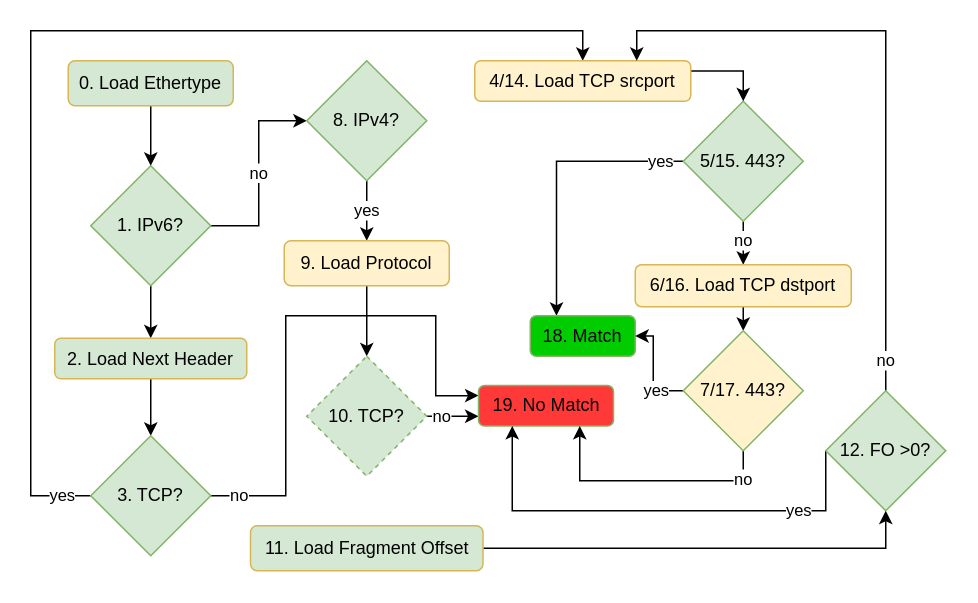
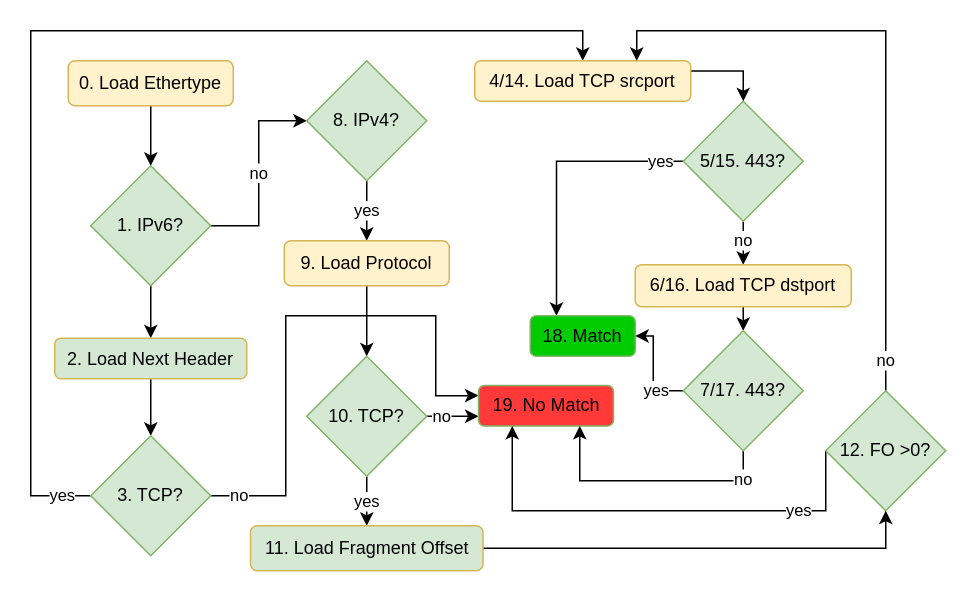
  <mxCell id="0" />
  <mxCell id="1" parent="0" />
  <mxCell id="2" value="no" style="edgeStyle=orthogonalEdgeStyle;rounded=0;orthogonalLoop=1;jettySize=auto;html=1;exitX=1;exitY=0.5;exitDx=0;exitDy=0;entryX=0;entryY=0.5;entryDx=0;entryDy=0;" edge="1" parent="1" source="4" target="8"><mxGeometry relative="1" as="geometry" /></mxCell>
  <mxCell id="3" style="edgeStyle=orthogonalEdgeStyle;rounded=0;orthogonalLoop=1;jettySize=auto;html=1;exitX=0.5;exitY=1;exitDx=0;exitDy=0;entryX=0.5;entryY=0;entryDx=0;entryDy=0;" edge="1" parent="1" source="4" target="12"><mxGeometry relative="1" as="geometry" /></mxCell>
  <mxCell id="4" value="1. IPv6?" style="rhombus;whiteSpace=wrap;html=1;fillColor=#d5e8d4;strokeColor=#82b366;" vertex="1" parent="1"><mxGeometry x="60" y="110" width="80" height="80" as="geometry" /></mxCell>
  <mxCell id="5" style="edgeStyle=orthogonalEdgeStyle;rounded=0;orthogonalLoop=1;jettySize=auto;html=1;exitX=0.5;exitY=1;exitDx=0;exitDy=0;" edge="1" parent="1" source="6" target="4"><mxGeometry relative="1" as="geometry" /></mxCell>
- <mxCell id="6" value="0. Load Ethertype" style="rounded=1;whiteSpace=wrap;html=1;fillColor=#d5e8d4;strokeColor=#d6b656;" vertex="1" parent="1"><mxGeometry x="45" y="40" width="110" height="30" as="geometry" /></mxCell>
+ <mxCell id="6" value="0. Load Ethertype" style="rounded=1;whiteSpace=wrap;html=1;fillColor=#fff2cc;strokeColor=#d6b656;" vertex="1" parent="1"><mxGeometry x="45" y="40" width="110" height="30" as="geometry" /></mxCell>
  <mxCell id="7" value="yes" style="edgeStyle=orthogonalEdgeStyle;rounded=0;orthogonalLoop=1;jettySize=auto;html=1;exitX=0.5;exitY=1;exitDx=0;exitDy=0;entryX=0.5;entryY=0;entryDx=0;entryDy=0;" edge="1" parent="1" source="8" target="10"><mxGeometry relative="1" as="geometry" /></mxCell>
  <mxCell id="8" value="8. IPv4?" style="rhombus;whiteSpace=wrap;html=1;fillColor=#d5e8d4;strokeColor=#82b366;" vertex="1" parent="1"><mxGeometry x="204" y="40" width="80" height="80" as="geometry" /></mxCell>
  <mxCell id="9" style="edgeStyle=orthogonalEdgeStyle;rounded=0;orthogonalLoop=1;jettySize=auto;html=1;exitX=0.5;exitY=1;exitDx=0;exitDy=0;entryX=0.5;entryY=0;entryDx=0;entryDy=0;" edge="1" parent="1" source="10" target="18"><mxGeometry relative="1" as="geometry" /></mxCell>
  <mxCell id="10" value="9. Load Protocol" style="rounded=1;whiteSpace=wrap;html=1;fillColor=#fff2cc;strokeColor=#d6b656;" vertex="1" parent="1"><mxGeometry x="189" y="160" width="110" height="30" as="geometry" /></mxCell>
  <mxCell id="11" style="edgeStyle=orthogonalEdgeStyle;rounded=0;orthogonalLoop=1;jettySize=auto;html=1;exitX=0.5;exitY=1;exitDx=0;exitDy=0;entryX=0.5;entryY=0;entryDx=0;entryDy=0;" edge="1" parent="1" source="12" target="15"><mxGeometry relative="1" as="geometry" /></mxCell>
  <mxCell id="12" value="2. Load Next Header" style="rounded=1;whiteSpace=wrap;html=1;fillColor=#d5e8d4;strokeColor=#d6b656;" vertex="1" parent="1"><mxGeometry x="36" y="225" width="128" height="27" as="geometry" /></mxCell>
  <mxCell id="13" value="yes" style="edgeStyle=orthogonalEdgeStyle;rounded=0;orthogonalLoop=1;jettySize=auto;html=1;exitX=0;exitY=0.5;exitDx=0;exitDy=0;entryX=0.5;entryY=0;entryDx=0;entryDy=0;" edge="1" parent="1" source="15" target="23"><mxGeometry x="-0.949" relative="1" as="geometry"><Array as="points"><mxPoint x="20" y="330" /><mxPoint x="20" y="20" /><mxPoint x="388" y="20" /></Array><mxPoint as="offset" /></mxGeometry></mxCell>
  <mxCell id="14" value="no" style="edgeStyle=orthogonalEdgeStyle;rounded=0;orthogonalLoop=1;jettySize=auto;html=1;exitX=1;exitY=0.5;exitDx=0;exitDy=0;entryX=0;entryY=0.25;entryDx=0;entryDy=0;" edge="1" parent="1" source="15" target="27"><mxGeometry x="-0.891" relative="1" as="geometry"><Array as="points"><mxPoint x="190" y="330" /><mxPoint x="190" y="210" /><mxPoint x="290" y="210" /><mxPoint x="290" y="263" /></Array><mxPoint as="offset" /></mxGeometry></mxCell>
  <mxCell id="15" value="3. TCP?" style="rhombus;whiteSpace=wrap;html=1;fillColor=#d5e8d4;strokeColor=#82b366;" vertex="1" parent="1"><mxGeometry x="60" y="290" width="80" height="80" as="geometry" /></mxCell>
+ <mxCell id="16" value="yes" style="edgeStyle=orthogonalEdgeStyle;rounded=0;orthogonalLoop=1;jettySize=auto;html=1;exitX=0.5;exitY=1;exitDx=0;exitDy=0;entryX=0.5;entryY=0;entryDx=0;entryDy=0;" edge="1" parent="1" source="18" target="32"><mxGeometry relative="1" as="geometry" /></mxCell>
  <mxCell id="17" value="no" style="edgeStyle=orthogonalEdgeStyle;rounded=0;orthogonalLoop=1;jettySize=auto;html=1;exitX=1;exitY=0.5;exitDx=0;exitDy=0;entryX=0;entryY=0.75;entryDx=0;entryDy=0;" edge="1" parent="1" source="18" target="27"><mxGeometry x="-0.429" relative="1" as="geometry"><mxPoint x="319" y="277" as="targetPoint" /><mxPoint as="offset" /></mxGeometry></mxCell>
- <mxCell id="18" value="10. TCP?" style="rhombus;whiteSpace=wrap;html=1;fillColor=#d5e8d4;strokeColor=#82b366;dashed=1;" vertex="1" parent="1"><mxGeometry x="204" y="237" width="80" height="80" as="geometry" /></mxCell>
+ <mxCell id="18" value="10. TCP?" style="rhombus;whiteSpace=wrap;html=1;fillColor=#d5e8d4;strokeColor=#82b366;" vertex="1" parent="1"><mxGeometry x="204" y="237" width="80" height="80" as="geometry" /></mxCell>
  <mxCell id="19" value="yes" style="edgeStyle=orthogonalEdgeStyle;rounded=0;orthogonalLoop=1;jettySize=auto;html=1;exitX=0;exitY=0.5;exitDx=0;exitDy=0;entryX=0.25;entryY=0;entryDx=0;entryDy=0;" edge="1" parent="1" source="21" target="26"><mxGeometry x="-0.845" relative="1" as="geometry"><mxPoint as="offset" /></mxGeometry></mxCell>
  <mxCell id="20" value="no" style="edgeStyle=orthogonalEdgeStyle;rounded=0;orthogonalLoop=1;jettySize=auto;html=1;exitX=0.5;exitY=1;exitDx=0;exitDy=0;entryX=0.5;entryY=0;entryDx=0;entryDy=0;" edge="1" parent="1" source="21" target="25"><mxGeometry x="-0.103" relative="1" as="geometry"><mxPoint as="offset" /></mxGeometry></mxCell>
  <mxCell id="21" value="5/15. 443?" style="rhombus;whiteSpace=wrap;html=1;fillColor=#d5e8d4;strokeColor=#82b366;" vertex="1" parent="1"><mxGeometry x="455" y="67" width="80" height="80" as="geometry" /></mxCell>
  <mxCell id="22" style="edgeStyle=orthogonalEdgeStyle;rounded=0;orthogonalLoop=1;jettySize=auto;html=1;exitX=1;exitY=0.25;exitDx=0;exitDy=0;entryX=0.5;entryY=0;entryDx=0;entryDy=0;" edge="1" parent="1" source="23" target="21"><mxGeometry relative="1" as="geometry"><Array as="points"><mxPoint x="495" y="47" /></Array></mxGeometry></mxCell>
  <mxCell id="23" value="4/14. Load TCP srcport" style="rounded=1;whiteSpace=wrap;html=1;fillColor=#fff2cc;strokeColor=#d6b656;" vertex="1" parent="1"><mxGeometry x="316" y="40" width="144" height="27" as="geometry" /></mxCell>
  <mxCell id="24" style="edgeStyle=orthogonalEdgeStyle;rounded=0;orthogonalLoop=1;jettySize=auto;html=1;exitX=0.5;exitY=1;exitDx=0;exitDy=0;entryX=0.5;entryY=0;entryDx=0;entryDy=0;" edge="1" parent="1" source="25" target="35"><mxGeometry relative="1" as="geometry" /></mxCell>
  <mxCell id="25" value="6/16. Load TCP dstport" style="rounded=1;whiteSpace=wrap;html=1;fillColor=#fff2cc;strokeColor=#d6b656;" vertex="1" parent="1"><mxGeometry x="423" y="176" width="144" height="28" as="geometry" /></mxCell>
  <mxCell id="26" value="18. Match" style="rounded=1;whiteSpace=wrap;html=1;fillColor=#00CC00;strokeColor=#82b366;" vertex="1" parent="1"><mxGeometry x="353" y="210" width="70" height="27" as="geometry" /></mxCell>
  <mxCell id="27" value="19. No Match" style="rounded=1;whiteSpace=wrap;html=1;fillColor=#FF3838;strokeColor=#82b366;" vertex="1" parent="1"><mxGeometry x="318.5" y="256.5" width="90" height="27" as="geometry" /></mxCell>
  <mxCell id="28" value="yes" style="edgeStyle=orthogonalEdgeStyle;rounded=0;orthogonalLoop=1;jettySize=auto;html=1;exitX=0;exitY=0.5;exitDx=0;exitDy=0;entryX=0.25;entryY=1;entryDx=0;entryDy=0;" edge="1" parent="1" source="30" target="27"><mxGeometry x="-0.62" relative="1" as="geometry"><Array as="points"><mxPoint x="550" y="340" /><mxPoint x="341" y="340" /></Array><mxPoint as="offset" /></mxGeometry></mxCell>
  <mxCell id="29" value="no" style="edgeStyle=orthogonalEdgeStyle;rounded=0;orthogonalLoop=1;jettySize=auto;html=1;exitX=0.5;exitY=0;exitDx=0;exitDy=0;entryX=0.75;entryY=0;entryDx=0;entryDy=0;" edge="1" parent="1" source="30" target="23"><mxGeometry x="-0.906" relative="1" as="geometry"><Array as="points"><mxPoint x="590" y="20" /><mxPoint x="424" y="20" /></Array><mxPoint as="offset" /></mxGeometry></mxCell>
  <mxCell id="30" value="12. FO&amp;nbsp;&amp;gt;0?" style="rhombus;whiteSpace=wrap;html=1;fillColor=#d5e8d4;strokeColor=#82b366;" vertex="1" parent="1"><mxGeometry x="550" y="260" width="80" height="80" as="geometry" /></mxCell>
  <mxCell id="31" style="edgeStyle=orthogonalEdgeStyle;rounded=0;orthogonalLoop=1;jettySize=auto;html=1;exitX=1;exitY=0.5;exitDx=0;exitDy=0;entryX=0.5;entryY=1;entryDx=0;entryDy=0;" edge="1" parent="1" source="32" target="30"><mxGeometry relative="1" as="geometry" /></mxCell>
  <mxCell id="32" value="11. Load Fragment Offset" style="rounded=1;whiteSpace=wrap;html=1;fillColor=#d5e8d4;strokeColor=#d6b656;" vertex="1" parent="1"><mxGeometry x="166.5" y="350" width="155" height="30" as="geometry" /></mxCell>
  <mxCell id="33" value="yes" style="edgeStyle=orthogonalEdgeStyle;rounded=0;orthogonalLoop=1;jettySize=auto;html=1;exitX=0;exitY=0.5;exitDx=0;exitDy=0;entryX=1;entryY=0.5;entryDx=0;entryDy=0;" edge="1" parent="1" source="35" target="26"><mxGeometry x="-0.483" relative="1" as="geometry"><mxPoint as="offset" /></mxGeometry></mxCell>
  <mxCell id="34" value="no" style="edgeStyle=orthogonalEdgeStyle;rounded=0;orthogonalLoop=1;jettySize=auto;html=1;exitX=0.5;exitY=1;exitDx=0;exitDy=0;entryX=0.75;entryY=1;entryDx=0;entryDy=0;" edge="1" parent="1" source="35" target="27"><mxGeometry x="-0.771" relative="1" as="geometry"><Array as="points"><mxPoint x="495" y="320" /><mxPoint x="386" y="320" /></Array><mxPoint as="offset" /></mxGeometry></mxCell>
- <mxCell id="35" value="7/17. 443?" style="rhombus;whiteSpace=wrap;html=1;fillColor=#fff2cc;strokeColor=#82b366;" vertex="1" parent="1"><mxGeometry x="455" y="220" width="80" height="80" as="geometry" /></mxCell>
+ <mxCell id="35" value="7/17. 443?" style="rhombus;whiteSpace=wrap;html=1;fillColor=#d5e8d4;strokeColor=#82b366;" vertex="1" parent="1"><mxGeometry x="455" y="220" width="80" height="80" as="geometry" /></mxCell>
